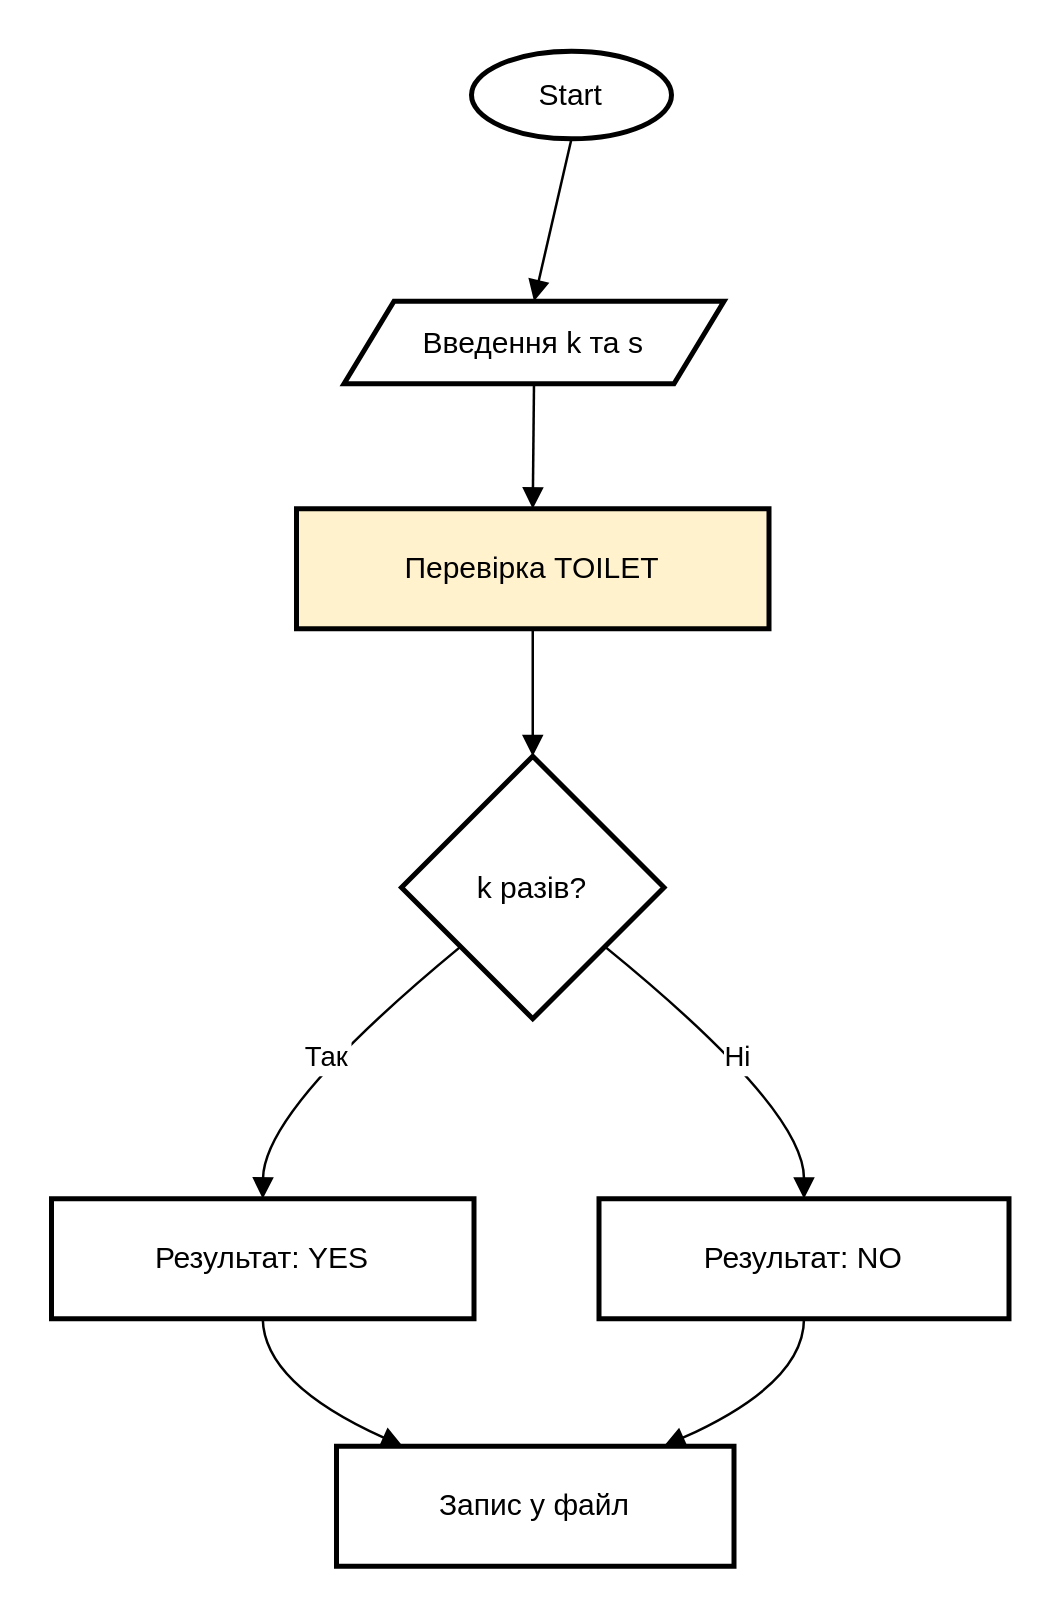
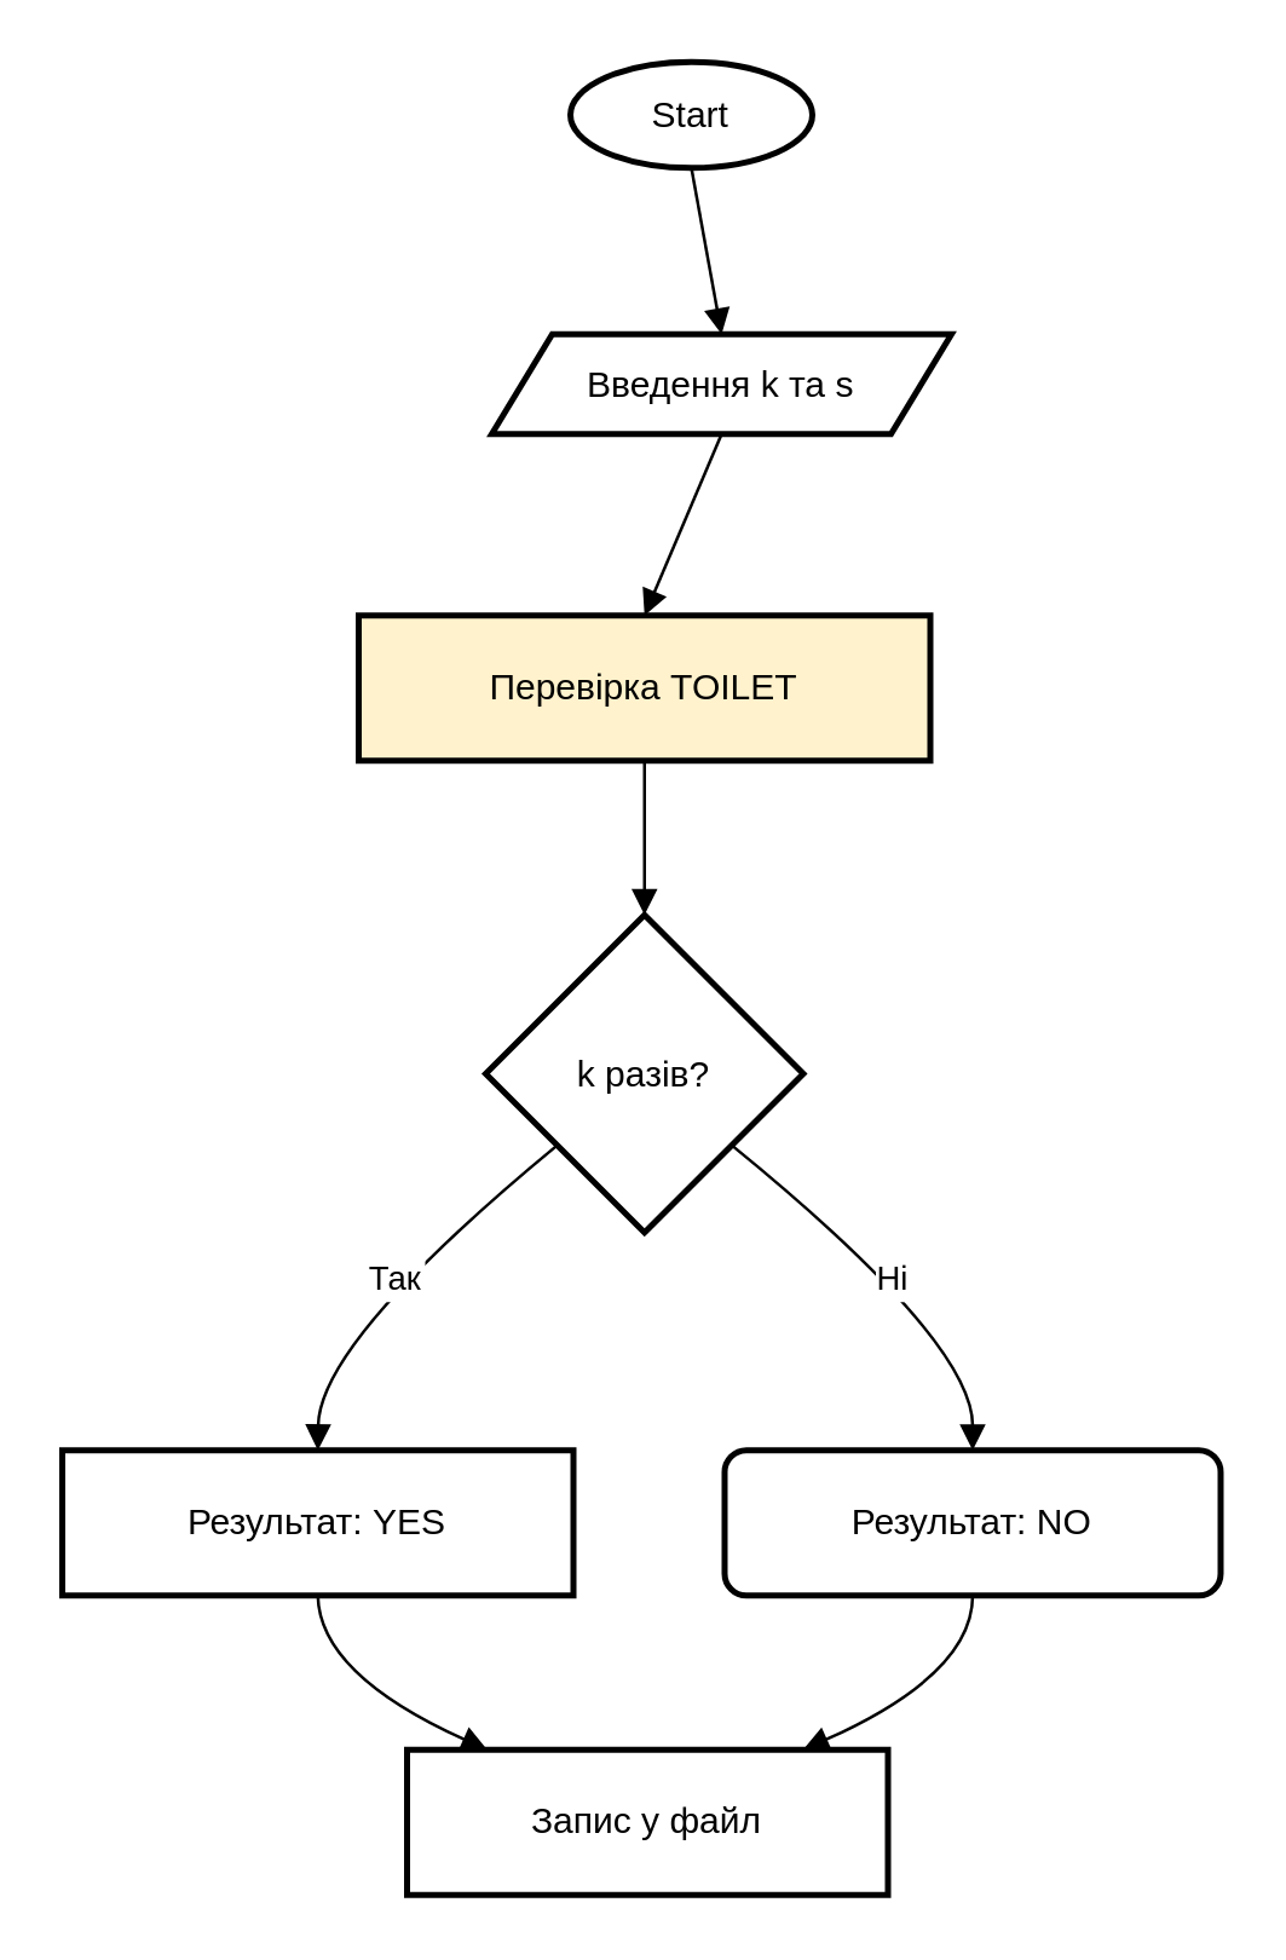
  <mxCell id="0" />
  <mxCell id="1" parent="0" />
  <mxCell id="2" value="Start" style="ellipse;aspect=fixed;strokeWidth=2;whiteSpace=wrap;" vertex="1" parent="1"><mxGeometry x="188" y="20" width="80" height="35" as="geometry" /></mxCell>
- <mxCell id="3" value="Введення k та s" style="shape=parallelogram;perimeter=parallelogramPerimeter;fixedSize=1;strokeWidth=2;whiteSpace=wrap;" vertex="1" parent="1"><mxGeometry x="137" y="120" width="152" height="33" as="geometry" /></mxCell>
+ <mxCell id="3" value="Введення k та s" style="shape=parallelogram;perimeter=parallelogramPerimeter;fixedSize=1;strokeWidth=2;whiteSpace=wrap;" vertex="1" parent="1"><mxGeometry x="162" y="110" width="152" height="33" as="geometry" /></mxCell>
  <mxCell id="4" value="Перевірка TOILET" style="whiteSpace=wrap;strokeWidth=2;fillColor=#fff2cc;" vertex="1" parent="1"><mxGeometry x="118" y="203" width="189" height="48" as="geometry" /></mxCell>
  <mxCell id="5" value="k разів?" style="rhombus;strokeWidth=2;whiteSpace=wrap;" vertex="1" parent="1"><mxGeometry x="160" y="302" width="105" height="105" as="geometry" /></mxCell>
  <mxCell id="6" value="Результат: YES" style="whiteSpace=wrap;strokeWidth=2;" vertex="1" parent="1"><mxGeometry x="20" y="479" width="169" height="48" as="geometry" /></mxCell>
- <mxCell id="7" value="Результат: NO" style="whiteSpace=wrap;strokeWidth=2;" vertex="1" parent="1"><mxGeometry x="239" y="479" width="164" height="48" as="geometry" /></mxCell>
+ <mxCell id="7" value="Результат: NO" style="whiteSpace=wrap;strokeWidth=2;rounded=1;" vertex="1" parent="1"><mxGeometry x="239" y="479" width="164" height="48" as="geometry" /></mxCell>
  <mxCell id="8" value="Запис у файл" style="whiteSpace=wrap;strokeWidth=2;" vertex="1" parent="1"><mxGeometry x="134" y="578" width="159" height="48" as="geometry" /></mxCell>
  <mxCell id="9" value="" style="curved=1;startArrow=none;endArrow=block;exitX=0.5;exitY=1;entryX=0.5;entryY=0;rounded=0;" edge="1" parent="1" source="2" target="3"><mxGeometry relative="1" as="geometry"><Array as="points" /></mxGeometry></mxCell>
  <mxCell id="10" value="" style="curved=1;startArrow=none;endArrow=block;exitX=0.5;exitY=1.01;entryX=0.5;entryY=0.01;rounded=0;" edge="1" parent="1" source="3" target="4"><mxGeometry relative="1" as="geometry"><Array as="points" /></mxGeometry></mxCell>
  <mxCell id="11" value="" style="curved=1;startArrow=none;endArrow=block;exitX=0.5;exitY=1.02;entryX=0.5;entryY=0;rounded=0;" edge="1" parent="1" source="4" target="5"><mxGeometry relative="1" as="geometry"><Array as="points" /></mxGeometry></mxCell>
  <mxCell id="12" value="Так" style="curved=1;startArrow=none;endArrow=block;exitX=0;exitY=0.91;entryX=0.5;entryY=0;rounded=0;" edge="1" parent="1" source="5" target="6"><mxGeometry relative="1" as="geometry"><Array as="points"><mxPoint x="105" y="443" /></Array></mxGeometry></mxCell>
  <mxCell id="13" value="Ні" style="curved=1;startArrow=none;endArrow=block;exitX=1;exitY=0.91;entryX=0.5;entryY=0;rounded=0;" edge="1" parent="1" source="5" target="7"><mxGeometry relative="1" as="geometry"><Array as="points"><mxPoint x="321" y="443" /></Array></mxGeometry></mxCell>
  <mxCell id="14" value="" style="curved=1;startArrow=none;endArrow=block;exitX=0.5;exitY=1.01;entryX=0.16;entryY=-0.01;rounded=0;" edge="1" parent="1" source="6" target="8"><mxGeometry relative="1" as="geometry"><Array as="points"><mxPoint x="105" y="553" /></Array></mxGeometry></mxCell>
  <mxCell id="15" value="" style="curved=1;startArrow=none;endArrow=block;exitX=0.5;exitY=1.01;entryX=0.83;entryY=-0.01;rounded=0;" edge="1" parent="1" source="7" target="8"><mxGeometry relative="1" as="geometry"><Array as="points"><mxPoint x="321" y="553" /></Array></mxGeometry></mxCell>
